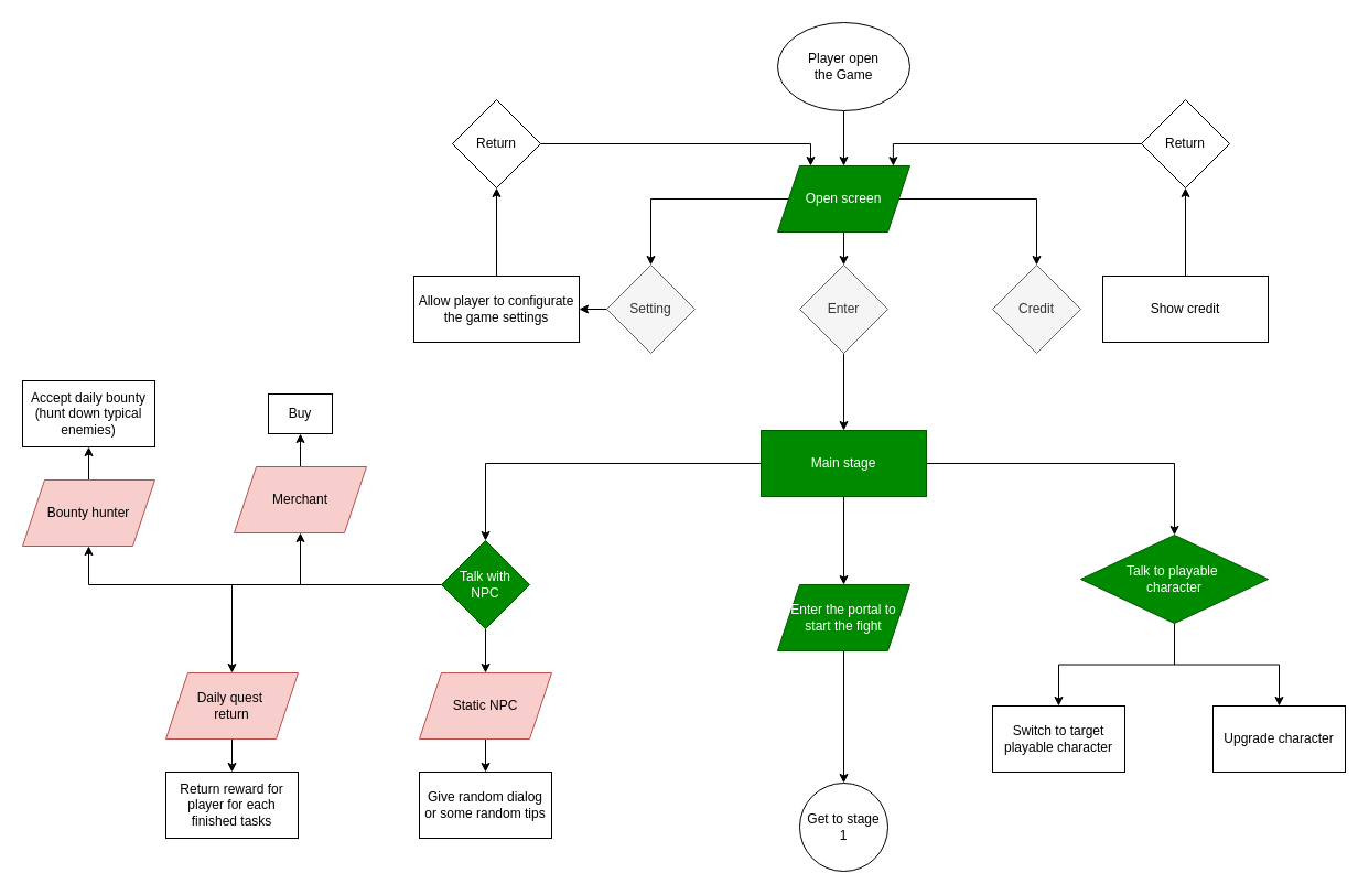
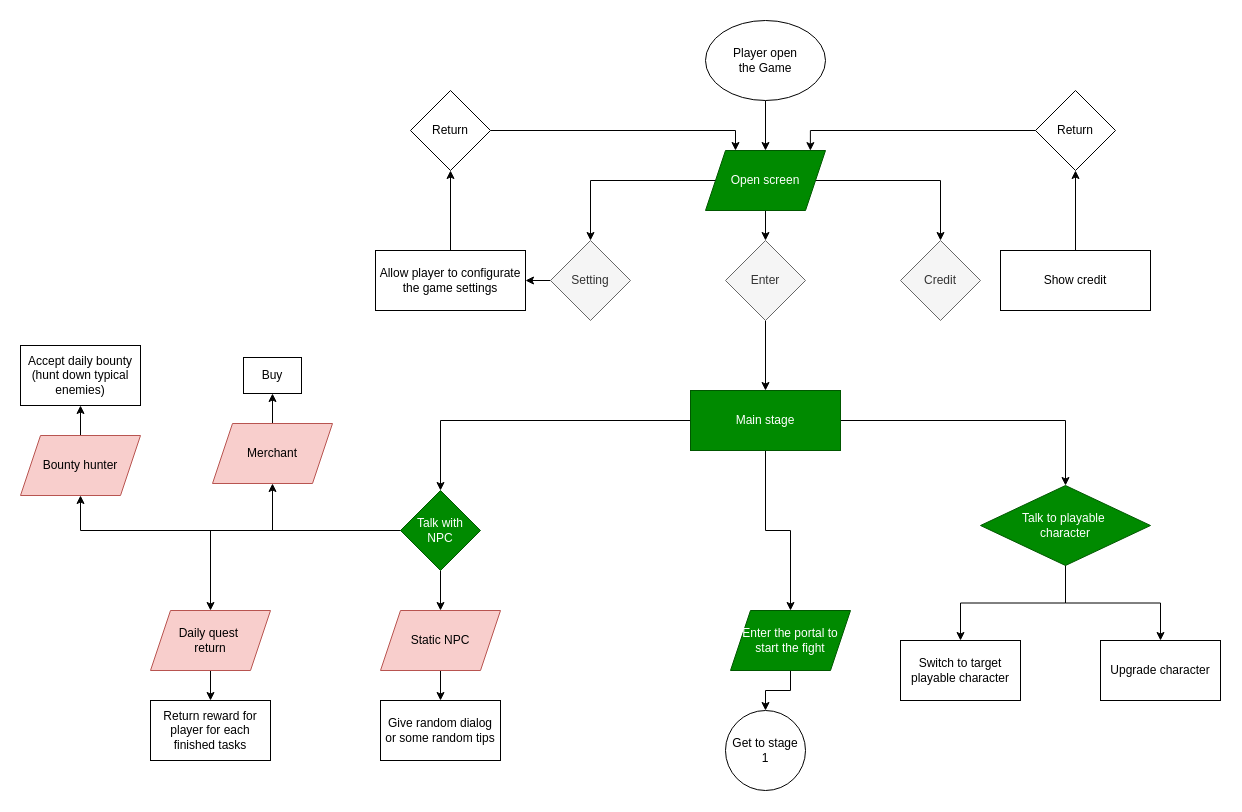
  <mxCell id="0" />
  <mxCell id="1" parent="0" />
  <mxCell id="2" style="edgeStyle=orthogonalEdgeStyle;rounded=0;orthogonalLoop=1;jettySize=auto;html=1;entryX=0.5;entryY=0;entryDx=0;entryDy=0;" parent="1" source="3" target="7" edge="1"><mxGeometry relative="1" as="geometry" /></mxCell>
  <mxCell id="3" value="Player open&lt;br&gt;the Game" style="ellipse;whiteSpace=wrap;html=1;" parent="1" vertex="1"><mxGeometry x="705" y="20" width="120" height="80" as="geometry" /></mxCell>
  <mxCell id="4" style="edgeStyle=orthogonalEdgeStyle;rounded=0;orthogonalLoop=1;jettySize=auto;html=1;" parent="1" source="7" target="9" edge="1"><mxGeometry relative="1" as="geometry" /></mxCell>
  <mxCell id="5" style="edgeStyle=orthogonalEdgeStyle;rounded=0;orthogonalLoop=1;jettySize=auto;html=1;" parent="1" source="7" target="11" edge="1"><mxGeometry relative="1" as="geometry" /></mxCell>
  <mxCell id="6" style="edgeStyle=orthogonalEdgeStyle;rounded=0;orthogonalLoop=1;jettySize=auto;html=1;" parent="1" source="7" target="12" edge="1"><mxGeometry relative="1" as="geometry" /></mxCell>
  <mxCell id="7" value="Open screen" style="shape=parallelogram;perimeter=parallelogramPerimeter;whiteSpace=wrap;html=1;fixedSize=1;fillColor=#008a00;fontColor=#ffffff;strokeColor=#005700;" parent="1" vertex="1"><mxGeometry x="705" y="150" width="120" height="60" as="geometry" /></mxCell>
  <mxCell id="8" style="edgeStyle=orthogonalEdgeStyle;rounded=0;orthogonalLoop=1;jettySize=auto;html=1;" edge="1" parent="1" source="9" target="24"><mxGeometry relative="1" as="geometry" /></mxCell>
  <mxCell id="9" value="Enter" style="rhombus;whiteSpace=wrap;html=1;fillColor=#f5f5f5;fontColor=#333333;strokeColor=#666666;" parent="1" vertex="1"><mxGeometry x="725" y="240" width="80" height="80" as="geometry" /></mxCell>
  <mxCell id="10" style="edgeStyle=orthogonalEdgeStyle;rounded=0;orthogonalLoop=1;jettySize=auto;html=1;" edge="1" parent="1" source="11" target="16"><mxGeometry relative="1" as="geometry" /></mxCell>
  <mxCell id="11" value="Setting" style="rhombus;whiteSpace=wrap;html=1;fillColor=#f5f5f5;fontColor=#333333;strokeColor=#666666;" parent="1" vertex="1"><mxGeometry x="550" y="240" width="80" height="80" as="geometry" /></mxCell>
  <mxCell id="12" value="Credit" style="rhombus;whiteSpace=wrap;html=1;fillColor=#f5f5f5;fontColor=#333333;strokeColor=#666666;" parent="1" vertex="1"><mxGeometry x="900" y="240" width="80" height="80" as="geometry" /></mxCell>
  <mxCell id="13" style="edgeStyle=orthogonalEdgeStyle;rounded=0;orthogonalLoop=1;jettySize=auto;html=1;entryX=0.25;entryY=0;entryDx=0;entryDy=0;" edge="1" parent="1" source="14" target="7"><mxGeometry relative="1" as="geometry" /></mxCell>
  <mxCell id="14" value="Return" style="rhombus;whiteSpace=wrap;html=1;" vertex="1" parent="1"><mxGeometry x="410" y="90" width="80" height="80" as="geometry" /></mxCell>
  <mxCell id="15" style="edgeStyle=orthogonalEdgeStyle;rounded=0;orthogonalLoop=1;jettySize=auto;html=1;" edge="1" parent="1" source="16" target="14"><mxGeometry relative="1" as="geometry" /></mxCell>
  <mxCell id="16" value="Allow player to configurate the game settings" style="rounded=0;whiteSpace=wrap;html=1;" vertex="1" parent="1"><mxGeometry x="375" y="250" width="150" height="60" as="geometry" /></mxCell>
  <mxCell id="17" style="edgeStyle=orthogonalEdgeStyle;rounded=0;orthogonalLoop=1;jettySize=auto;html=1;" edge="1" parent="1" source="18" target="19"><mxGeometry relative="1" as="geometry" /></mxCell>
  <mxCell id="18" value="Show credit" style="rounded=0;whiteSpace=wrap;html=1;" vertex="1" parent="1"><mxGeometry x="1000" y="250" width="150" height="60" as="geometry" /></mxCell>
  <mxCell id="19" value="Return" style="rhombus;whiteSpace=wrap;html=1;" vertex="1" parent="1"><mxGeometry x="1035" y="90" width="80" height="80" as="geometry" /></mxCell>
  <mxCell id="20" style="edgeStyle=orthogonalEdgeStyle;rounded=0;orthogonalLoop=1;jettySize=auto;html=1;entryX=0.874;entryY=0.002;entryDx=0;entryDy=0;entryPerimeter=0;" edge="1" parent="1" source="19" target="7"><mxGeometry relative="1" as="geometry" /></mxCell>
  <mxCell id="21" style="edgeStyle=orthogonalEdgeStyle;rounded=0;orthogonalLoop=1;jettySize=auto;html=1;" edge="1" parent="1" source="24" target="26"><mxGeometry relative="1" as="geometry" /></mxCell>
  <mxCell id="22" style="edgeStyle=orthogonalEdgeStyle;rounded=0;orthogonalLoop=1;jettySize=auto;html=1;" edge="1" parent="1" source="24" target="31"><mxGeometry relative="1" as="geometry"><mxPoint x="445" y="460" as="targetPoint" /></mxGeometry></mxCell>
  <mxCell id="23" style="edgeStyle=orthogonalEdgeStyle;rounded=0;orthogonalLoop=1;jettySize=auto;html=1;" edge="1" parent="1" source="24" target="48"><mxGeometry relative="1" as="geometry" /></mxCell>
  <mxCell id="24" value="Main stage" style="rounded=0;whiteSpace=wrap;html=1;fillColor=#008a00;fontColor=#ffffff;strokeColor=#005700;" vertex="1" parent="1"><mxGeometry x="690" y="390" width="150" height="60" as="geometry" /></mxCell>
  <mxCell id="25" style="edgeStyle=orthogonalEdgeStyle;rounded=0;orthogonalLoop=1;jettySize=auto;html=1;" edge="1" parent="1" source="26" target="49"><mxGeometry relative="1" as="geometry"><mxPoint x="765" y="700" as="targetPoint" /></mxGeometry></mxCell>
- <mxCell id="26" value="Enter the portal to start the fight" style="shape=parallelogram;perimeter=parallelogramPerimeter;whiteSpace=wrap;html=1;fixedSize=1;fillColor=#008a00;fontColor=#ffffff;strokeColor=#005700;" vertex="1" parent="1"><mxGeometry x="705" y="530" width="120" height="60" as="geometry" /></mxCell>
+ <mxCell id="26" value="Enter the portal to start the fight" style="shape=parallelogram;perimeter=parallelogramPerimeter;whiteSpace=wrap;html=1;fixedSize=1;fillColor=#008a00;fontColor=#ffffff;strokeColor=#005700;" vertex="1" parent="1"><mxGeometry x="730" y="610" width="120" height="60" as="geometry" /></mxCell>
  <mxCell id="27" style="edgeStyle=orthogonalEdgeStyle;rounded=0;orthogonalLoop=1;jettySize=auto;html=1;" edge="1" parent="1" source="31" target="33"><mxGeometry relative="1" as="geometry" /></mxCell>
  <mxCell id="28" style="edgeStyle=orthogonalEdgeStyle;rounded=0;orthogonalLoop=1;jettySize=auto;html=1;" edge="1" parent="1" source="31" target="41"><mxGeometry relative="1" as="geometry" /></mxCell>
  <mxCell id="29" style="edgeStyle=orthogonalEdgeStyle;rounded=0;orthogonalLoop=1;jettySize=auto;html=1;entryX=0.5;entryY=1;entryDx=0;entryDy=0;" edge="1" parent="1" source="31" target="37"><mxGeometry relative="1" as="geometry" /></mxCell>
  <mxCell id="30" style="edgeStyle=orthogonalEdgeStyle;rounded=0;orthogonalLoop=1;jettySize=auto;html=1;" edge="1" parent="1" source="31" target="44"><mxGeometry relative="1" as="geometry" /></mxCell>
  <mxCell id="31" value="Talk with &lt;br&gt;NPC" style="rhombus;whiteSpace=wrap;html=1;fillColor=#008a00;strokeColor=#005700;fontColor=#ffffff;" vertex="1" parent="1"><mxGeometry x="400" y="490" width="80" height="80" as="geometry" /></mxCell>
  <mxCell id="32" style="edgeStyle=orthogonalEdgeStyle;rounded=0;orthogonalLoop=1;jettySize=auto;html=1;" edge="1" parent="1" source="33" target="38"><mxGeometry relative="1" as="geometry" /></mxCell>
  <mxCell id="33" value="Merchant" style="shape=parallelogram;perimeter=parallelogramPerimeter;whiteSpace=wrap;html=1;fixedSize=1;fillColor=#f8cecc;strokeColor=#b85450;" vertex="1" parent="1"><mxGeometry x="212" y="423" width="120" height="60" as="geometry" /></mxCell>
  <mxCell id="34" value="Switch to target playable character" style="rounded=0;whiteSpace=wrap;html=1;" vertex="1" parent="1"><mxGeometry x="900" y="640" width="120" height="60" as="geometry" /></mxCell>
  <mxCell id="35" value="Upgrade character" style="rounded=0;whiteSpace=wrap;html=1;" vertex="1" parent="1"><mxGeometry x="1100" y="640" width="120" height="60" as="geometry" /></mxCell>
  <mxCell id="36" style="edgeStyle=orthogonalEdgeStyle;rounded=0;orthogonalLoop=1;jettySize=auto;html=1;" edge="1" parent="1" source="37" target="39"><mxGeometry relative="1" as="geometry" /></mxCell>
  <mxCell id="37" value="Bounty hunter" style="shape=parallelogram;perimeter=parallelogramPerimeter;whiteSpace=wrap;html=1;fixedSize=1;fillColor=#f8cecc;strokeColor=#b85450;" vertex="1" parent="1"><mxGeometry x="20" y="435" width="120" height="60" as="geometry" /></mxCell>
  <mxCell id="38" value="Buy" style="rounded=0;whiteSpace=wrap;html=1;" vertex="1" parent="1"><mxGeometry x="243" y="357" width="58" height="36" as="geometry" /></mxCell>
  <mxCell id="39" value="Accept daily bounty&lt;br&gt;(hunt down typical enemies)" style="rounded=0;whiteSpace=wrap;html=1;" vertex="1" parent="1"><mxGeometry x="20" y="345" width="120" height="60" as="geometry" /></mxCell>
  <mxCell id="40" style="edgeStyle=orthogonalEdgeStyle;rounded=0;orthogonalLoop=1;jettySize=auto;html=1;" edge="1" parent="1" source="41" target="42"><mxGeometry relative="1" as="geometry" /></mxCell>
  <mxCell id="41" value="Daily quest&amp;nbsp;&lt;div&gt;return&lt;/div&gt;" style="shape=parallelogram;perimeter=parallelogramPerimeter;whiteSpace=wrap;html=1;fixedSize=1;fillColor=#f8cecc;strokeColor=#b85450;" vertex="1" parent="1"><mxGeometry x="150" y="610" width="120" height="60" as="geometry" /></mxCell>
  <mxCell id="42" value="Return reward for player for each finished tasks" style="rounded=0;whiteSpace=wrap;html=1;" vertex="1" parent="1"><mxGeometry x="150" y="700" width="120" height="60" as="geometry" /></mxCell>
  <mxCell id="43" style="edgeStyle=orthogonalEdgeStyle;rounded=0;orthogonalLoop=1;jettySize=auto;html=1;" edge="1" parent="1" source="44" target="45"><mxGeometry relative="1" as="geometry" /></mxCell>
  <mxCell id="44" value="Static NPC" style="shape=parallelogram;perimeter=parallelogramPerimeter;whiteSpace=wrap;html=1;fixedSize=1;fillColor=#f8cecc;strokeColor=#b85450;" vertex="1" parent="1"><mxGeometry x="380" y="610" width="120" height="60" as="geometry" /></mxCell>
  <mxCell id="45" value="Give random dialog or some random tips" style="rounded=0;whiteSpace=wrap;html=1;" vertex="1" parent="1"><mxGeometry x="380" y="700" width="120" height="60" as="geometry" /></mxCell>
  <mxCell id="46" style="edgeStyle=orthogonalEdgeStyle;rounded=0;orthogonalLoop=1;jettySize=auto;html=1;" edge="1" parent="1" source="48" target="34"><mxGeometry relative="1" as="geometry" /></mxCell>
  <mxCell id="47" style="edgeStyle=orthogonalEdgeStyle;rounded=0;orthogonalLoop=1;jettySize=auto;html=1;" edge="1" parent="1" source="48" target="35"><mxGeometry relative="1" as="geometry" /></mxCell>
  <mxCell id="48" value="Talk to playable&amp;nbsp;&lt;div&gt;character&lt;/div&gt;" style="rhombus;whiteSpace=wrap;html=1;fillColor=#008a00;strokeColor=#005700;fontColor=#ffffff;" vertex="1" parent="1"><mxGeometry x="980" y="485" width="170" height="80" as="geometry" /></mxCell>
  <mxCell id="49" value="Get to stage&lt;div&gt;1&lt;/div&gt;" style="ellipse;whiteSpace=wrap;html=1;aspect=fixed;" vertex="1" parent="1"><mxGeometry x="725" y="710" width="80" height="80" as="geometry" /></mxCell>
